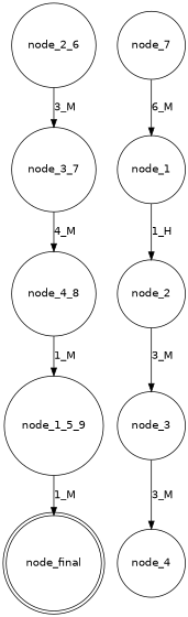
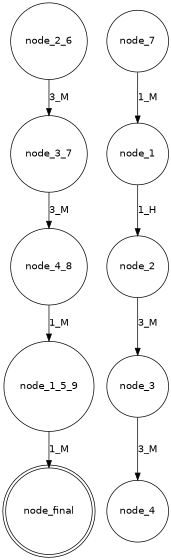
  digraph {
    fontname="DejaVu Sans"
    node [fontname="DejaVu Sans" shape=circle]
    edge [fontname="DejaVu Sans"]
    node_final [shape=doublecircle]
    n2 [label=node_7]
    node_1
    node_2
    node_3
    node_4
    node_2_6
    node_3_7
    node_4_8
    node_1_5_9
-   n2 -> node_1 [label="6_M"]
+   n2 -> node_1 [label="1_M"]
    node_1 -> node_2 [label="1_H"]
    node_2 -> node_3 [label="3_M"]
    node_3 -> node_4 [label="3_M"]
    node_2_6 -> node_3_7 [label="3_M"]
-   node_3_7 -> node_4_8 [label="4_M"]
+   node_3_7 -> node_4_8 [label="3_M"]
    node_4_8 -> node_1_5_9 [label="1_M"]
    node_1_5_9 -> node_final [label="1_M"]
  }
